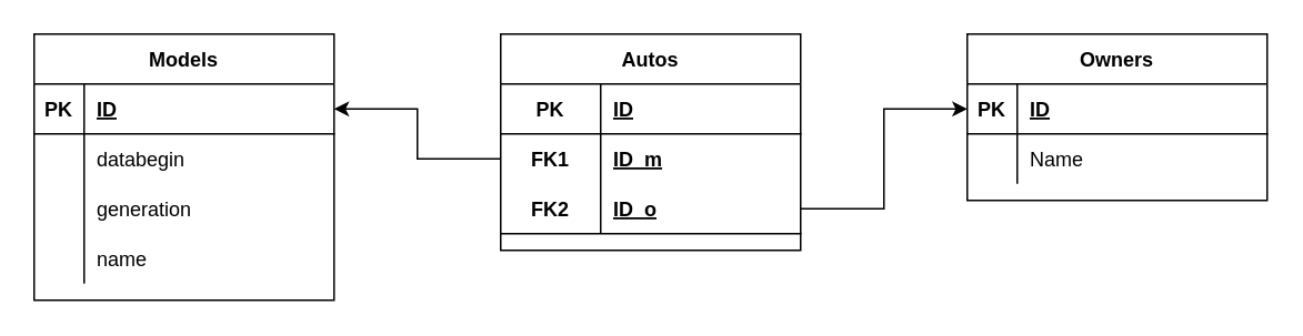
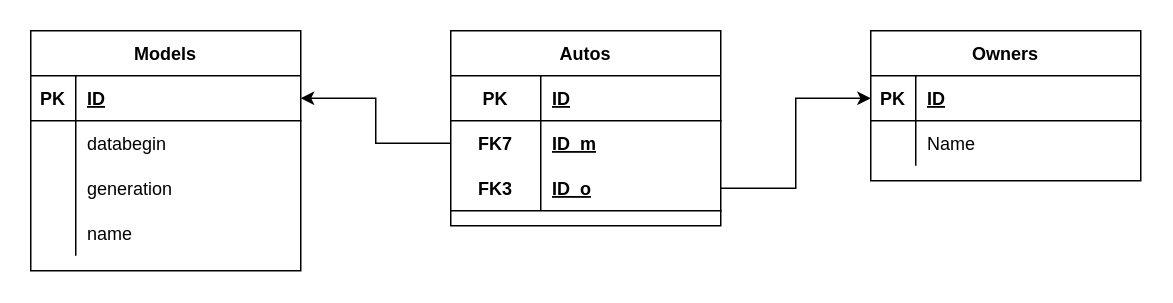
  <mxCell id="0" />
  <mxCell id="1" parent="0" />
  <mxCell id="2" value="Models" style="shape=table;startSize=30;container=1;collapsible=1;childLayout=tableLayout;fixedRows=1;rowLines=0;fontStyle=1;align=center;resizeLast=1;" vertex="1" parent="1"><mxGeometry x="20" y="20" width="180" height="160" as="geometry" /></mxCell>
  <mxCell id="3" value="" style="shape=tableRow;horizontal=0;startSize=0;swimlaneHead=0;swimlaneBody=0;fillColor=none;collapsible=0;dropTarget=0;points=[[0,0.5],[1,0.5]];portConstraint=eastwest;top=0;left=0;right=0;bottom=1;" vertex="1" parent="2"><mxGeometry y="30" width="180" height="30" as="geometry" /></mxCell>
  <mxCell id="4" value="PK" style="shape=partialRectangle;connectable=0;fillColor=none;top=0;left=0;bottom=0;right=0;fontStyle=1;overflow=hidden;" vertex="1" parent="3"><mxGeometry width="30" height="30" as="geometry"><mxRectangle width="30" height="30" as="alternateBounds" /></mxGeometry></mxCell>
  <mxCell id="5" value="ID" style="shape=partialRectangle;connectable=0;fillColor=none;top=0;left=0;bottom=0;right=0;align=left;spacingLeft=6;fontStyle=5;overflow=hidden;" vertex="1" parent="3"><mxGeometry x="30" width="150" height="30" as="geometry"><mxRectangle width="150" height="30" as="alternateBounds" /></mxGeometry></mxCell>
  <mxCell id="6" value="" style="shape=tableRow;horizontal=0;startSize=0;swimlaneHead=0;swimlaneBody=0;fillColor=none;collapsible=0;dropTarget=0;points=[[0,0.5],[1,0.5]];portConstraint=eastwest;top=0;left=0;right=0;bottom=0;" vertex="1" parent="2"><mxGeometry y="60" width="180" height="30" as="geometry" /></mxCell>
  <mxCell id="7" value="" style="shape=partialRectangle;connectable=0;fillColor=none;top=0;left=0;bottom=0;right=0;editable=1;overflow=hidden;" vertex="1" parent="6"><mxGeometry width="30" height="30" as="geometry"><mxRectangle width="30" height="30" as="alternateBounds" /></mxGeometry></mxCell>
  <mxCell id="8" value="databegin" style="shape=partialRectangle;connectable=0;fillColor=none;top=0;left=0;bottom=0;right=0;align=left;spacingLeft=6;overflow=hidden;" vertex="1" parent="6"><mxGeometry x="30" width="150" height="30" as="geometry"><mxRectangle width="150" height="30" as="alternateBounds" /></mxGeometry></mxCell>
  <mxCell id="9" value="" style="shape=tableRow;horizontal=0;startSize=0;swimlaneHead=0;swimlaneBody=0;fillColor=none;collapsible=0;dropTarget=0;points=[[0,0.5],[1,0.5]];portConstraint=eastwest;top=0;left=0;right=0;bottom=0;" vertex="1" parent="2"><mxGeometry y="90" width="180" height="30" as="geometry" /></mxCell>
  <mxCell id="10" value="" style="shape=partialRectangle;connectable=0;fillColor=none;top=0;left=0;bottom=0;right=0;editable=1;overflow=hidden;" vertex="1" parent="9"><mxGeometry width="30" height="30" as="geometry"><mxRectangle width="30" height="30" as="alternateBounds" /></mxGeometry></mxCell>
  <mxCell id="11" value="generation" style="shape=partialRectangle;connectable=0;fillColor=none;top=0;left=0;bottom=0;right=0;align=left;spacingLeft=6;overflow=hidden;" vertex="1" parent="9"><mxGeometry x="30" width="150" height="30" as="geometry"><mxRectangle width="150" height="30" as="alternateBounds" /></mxGeometry></mxCell>
  <mxCell id="12" value="" style="shape=tableRow;horizontal=0;startSize=0;swimlaneHead=0;swimlaneBody=0;fillColor=none;collapsible=0;dropTarget=0;points=[[0,0.5],[1,0.5]];portConstraint=eastwest;top=0;left=0;right=0;bottom=0;" vertex="1" parent="2"><mxGeometry y="120" width="180" height="30" as="geometry" /></mxCell>
  <mxCell id="13" value="" style="shape=partialRectangle;connectable=0;fillColor=none;top=0;left=0;bottom=0;right=0;editable=1;overflow=hidden;" vertex="1" parent="12"><mxGeometry width="30" height="30" as="geometry"><mxRectangle width="30" height="30" as="alternateBounds" /></mxGeometry></mxCell>
  <mxCell id="14" value="name" style="shape=partialRectangle;connectable=0;fillColor=none;top=0;left=0;bottom=0;right=0;align=left;spacingLeft=6;overflow=hidden;" vertex="1" parent="12"><mxGeometry x="30" width="150" height="30" as="geometry"><mxRectangle width="150" height="30" as="alternateBounds" /></mxGeometry></mxCell>
  <mxCell id="15" value="Owners" style="shape=table;startSize=30;container=1;collapsible=1;childLayout=tableLayout;fixedRows=1;rowLines=0;fontStyle=1;align=center;resizeLast=1;" vertex="1" parent="1"><mxGeometry x="580" y="20" width="180" height="100" as="geometry" /></mxCell>
  <mxCell id="16" value="" style="shape=tableRow;horizontal=0;startSize=0;swimlaneHead=0;swimlaneBody=0;fillColor=none;collapsible=0;dropTarget=0;points=[[0,0.5],[1,0.5]];portConstraint=eastwest;top=0;left=0;right=0;bottom=1;" vertex="1" parent="15"><mxGeometry y="30" width="180" height="30" as="geometry" /></mxCell>
  <mxCell id="17" value="PK" style="shape=partialRectangle;connectable=0;fillColor=none;top=0;left=0;bottom=0;right=0;fontStyle=1;overflow=hidden;" vertex="1" parent="16"><mxGeometry width="30" height="30" as="geometry"><mxRectangle width="30" height="30" as="alternateBounds" /></mxGeometry></mxCell>
  <mxCell id="18" value="ID" style="shape=partialRectangle;connectable=0;fillColor=none;top=0;left=0;bottom=0;right=0;align=left;spacingLeft=6;fontStyle=5;overflow=hidden;" vertex="1" parent="16"><mxGeometry x="30" width="150" height="30" as="geometry"><mxRectangle width="150" height="30" as="alternateBounds" /></mxGeometry></mxCell>
  <mxCell id="19" value="" style="shape=tableRow;horizontal=0;startSize=0;swimlaneHead=0;swimlaneBody=0;fillColor=none;collapsible=0;dropTarget=0;points=[[0,0.5],[1,0.5]];portConstraint=eastwest;top=0;left=0;right=0;bottom=0;" vertex="1" parent="15"><mxGeometry y="60" width="180" height="30" as="geometry" /></mxCell>
  <mxCell id="20" value="" style="shape=partialRectangle;connectable=0;fillColor=none;top=0;left=0;bottom=0;right=0;editable=1;overflow=hidden;" vertex="1" parent="19"><mxGeometry width="30" height="30" as="geometry"><mxRectangle width="30" height="30" as="alternateBounds" /></mxGeometry></mxCell>
  <mxCell id="21" value="Name" style="shape=partialRectangle;connectable=0;fillColor=none;top=0;left=0;bottom=0;right=0;align=left;spacingLeft=6;overflow=hidden;" vertex="1" parent="19"><mxGeometry x="30" width="150" height="30" as="geometry"><mxRectangle width="150" height="30" as="alternateBounds" /></mxGeometry></mxCell>
  <mxCell id="22" value="Autos" style="shape=table;startSize=30;container=1;collapsible=1;childLayout=tableLayout;fixedRows=1;rowLines=0;fontStyle=1;align=center;resizeLast=1;" vertex="1" parent="1"><mxGeometry x="300" y="20" width="180" height="130" as="geometry" /></mxCell>
  <mxCell id="23" value="" style="shape=tableRow;horizontal=0;startSize=0;swimlaneHead=0;swimlaneBody=0;fillColor=none;collapsible=0;dropTarget=0;points=[[0,0.5],[1,0.5]];portConstraint=eastwest;top=0;left=0;right=0;bottom=1;" vertex="1" parent="22"><mxGeometry y="30" width="180" height="30" as="geometry" /></mxCell>
  <mxCell id="24" value="PK" style="shape=partialRectangle;connectable=0;fillColor=none;top=0;left=0;bottom=0;right=0;fontStyle=1;overflow=hidden;" vertex="1" parent="23"><mxGeometry width="60" height="30" as="geometry"><mxRectangle width="60" height="30" as="alternateBounds" /></mxGeometry></mxCell>
  <mxCell id="25" value="ID" style="shape=partialRectangle;connectable=0;fillColor=none;top=0;left=0;bottom=0;right=0;align=left;spacingLeft=6;fontStyle=5;overflow=hidden;" vertex="1" parent="23"><mxGeometry x="60" width="120" height="30" as="geometry"><mxRectangle width="120" height="30" as="alternateBounds" /></mxGeometry></mxCell>
  <mxCell id="26" value="" style="shape=tableRow;horizontal=0;startSize=0;swimlaneHead=0;swimlaneBody=0;fillColor=none;collapsible=0;dropTarget=0;points=[[0,0.5],[1,0.5]];portConstraint=eastwest;top=0;left=0;right=0;bottom=0;" vertex="1" parent="22"><mxGeometry y="60" width="180" height="30" as="geometry" /></mxCell>
- <mxCell id="27" value="FK1" style="shape=partialRectangle;connectable=0;fillColor=none;top=0;left=0;bottom=0;right=0;fontStyle=1;overflow=hidden;" vertex="1" parent="26"><mxGeometry width="60" height="30" as="geometry"><mxRectangle width="60" height="30" as="alternateBounds" /></mxGeometry></mxCell>
+ <mxCell id="27" value="FK7" style="shape=partialRectangle;connectable=0;fillColor=none;top=0;left=0;bottom=0;right=0;fontStyle=1;overflow=hidden;" vertex="1" parent="26"><mxGeometry width="60" height="30" as="geometry"><mxRectangle width="60" height="30" as="alternateBounds" /></mxGeometry></mxCell>
  <mxCell id="28" value="ID_m" style="shape=partialRectangle;connectable=0;fillColor=none;top=0;left=0;bottom=0;right=0;align=left;spacingLeft=6;fontStyle=5;overflow=hidden;" vertex="1" parent="26"><mxGeometry x="60" width="120" height="30" as="geometry"><mxRectangle width="120" height="30" as="alternateBounds" /></mxGeometry></mxCell>
  <mxCell id="29" value="" style="shape=tableRow;horizontal=0;startSize=0;swimlaneHead=0;swimlaneBody=0;fillColor=none;collapsible=0;dropTarget=0;points=[[0,0.5],[1,0.5]];portConstraint=eastwest;top=0;left=0;right=0;bottom=1;" vertex="1" parent="22"><mxGeometry y="90" width="180" height="30" as="geometry" /></mxCell>
- <mxCell id="30" value="FK2" style="shape=partialRectangle;connectable=0;fillColor=none;top=0;left=0;bottom=0;right=0;fontStyle=1;overflow=hidden;" vertex="1" parent="29"><mxGeometry width="60" height="30" as="geometry"><mxRectangle width="60" height="30" as="alternateBounds" /></mxGeometry></mxCell>
+ <mxCell id="30" value="FK3" style="shape=partialRectangle;connectable=0;fillColor=none;top=0;left=0;bottom=0;right=0;fontStyle=1;overflow=hidden;" vertex="1" parent="29"><mxGeometry width="60" height="30" as="geometry"><mxRectangle width="60" height="30" as="alternateBounds" /></mxGeometry></mxCell>
  <mxCell id="31" value="ID_o" style="shape=partialRectangle;connectable=0;fillColor=none;top=0;left=0;bottom=0;right=0;align=left;spacingLeft=6;fontStyle=5;overflow=hidden;shadow=1;" vertex="1" parent="29"><mxGeometry x="60" width="120" height="30" as="geometry"><mxRectangle width="120" height="30" as="alternateBounds" /></mxGeometry></mxCell>
  <mxCell id="32" style="edgeStyle=orthogonalEdgeStyle;rounded=0;orthogonalLoop=1;jettySize=auto;html=1;" edge="1" parent="1" source="26" target="3"><mxGeometry relative="1" as="geometry"><Array as="points"><mxPoint x="250" y="95" /><mxPoint x="250" y="65" /></Array></mxGeometry></mxCell>
  <mxCell id="33" style="edgeStyle=orthogonalEdgeStyle;rounded=0;orthogonalLoop=1;jettySize=auto;html=1;" edge="1" parent="1" source="29" target="16"><mxGeometry relative="1" as="geometry" /></mxCell>
